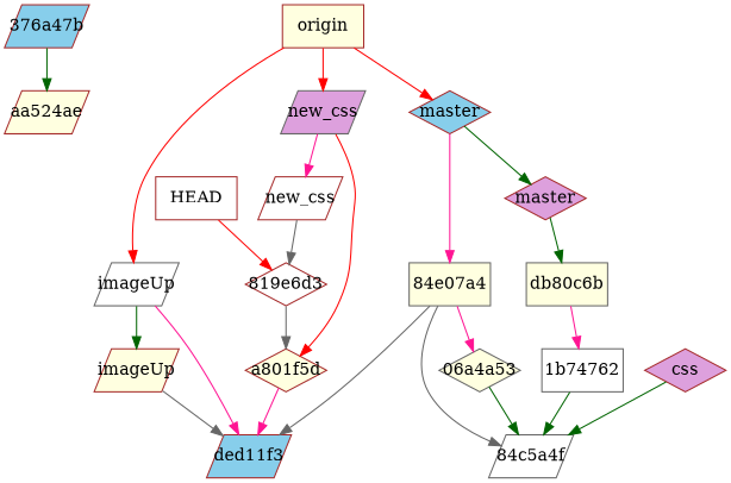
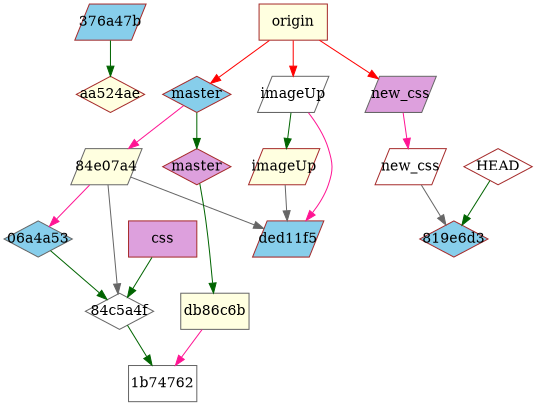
  digraph {
    node [color=brown fillcolor=lightyellow fixedsize=true shape=parallelogram style=filled]
    edge [color=darkgreen]
    n1 [fillcolor=skyblue label="376a47b" width=0.95]
-   n2 [label=aa524ae width=0.95]
-   n3 [color=gray40 label="06a4a53" shape=diamond width=0.95]
-   n4 [color=gray40 fillcolor=white label="84c5a4f" width=0.95]
+   n2 [label=aa524ae shape=diamond width=0.95]
+   n3 [color=gray40 fillcolor=skyblue label="06a4a53" shape=diamond width=0.95]
+   n4 [color=gray40 fillcolor=white label="84c5a4f" shape=diamond width=0.95]
    n5 [color=gray40 fillcolor=white label="1b74762" shape=box width=0.95]
-   n6 [fillcolor=white label="819e6d3" shape=diamond width=0.95]
-   n7 [label=a801f5d shape=diamond width=0.95]
-   n8 [fillcolor=skyblue label=ded11f3 width=0.95]
-   n9 [color=gray40 label="84e07a4" shape=box width=0.95]
-   n10 [color=gray40 label=db80c6b shape=box width=0.95]
-   n11 [fillcolor=plum label=css shape=diamond width=0.95]
+   n6 [fillcolor=skyblue label="819e6d3" shape=diamond width=0.95]
+   n8 [fillcolor=skyblue label=ded11f5 width=0.95]
+   n9 [color=gray40 label="84e07a4" width=0.95]
+   n10 [color=gray40 label=db86c6b shape=box width=0.95]
+   n11 [fillcolor=plum label=css shape=box width=0.95]
    n12 [label=imageUp width=0.95]
    n13 [fillcolor=plum label=master shape=diamond width=0.95]
    n14 [fillcolor=white label=new_css width=0.95]
-   n15 [fillcolor=white label=HEAD shape=box width=0.95]
+   n15 [fillcolor=white label=HEAD shape=diamond width=0.95]
    n16 [color=gray40 fillcolor=white label=imageUp width=0.95]
    n17 [fillcolor=skyblue label=master shape=diamond width=0.95]
    n18 [color=gray40 fillcolor=plum label=new_css width=0.95]
    n19 [label=origin shape=box width=0.95]
    n1 -> n2
    n3 -> n4
-   n5 -> n4
-   n6 -> n7 [color=gray40]
-   n7 -> n8 [color=deeppink]
+   n4 -> n5
    n9 -> n3 [color=deeppink]
    n9 -> n4 [color=gray40]
    n9 -> n8 [color=gray40]
    n10 -> n5 [color=deeppink]
    n11 -> n4
    n12 -> n8 [color=gray40]
    n13 -> n10
    n14 -> n6 [color=gray40]
-   n15 -> n6 [color=red]
+   n15 -> n6
    n16 -> n8 [color=deeppink]
    n16 -> n12
    n17 -> n9 [color=deeppink]
    n17 -> n13
-   n18 -> n7 [color=red]
    n18 -> n14 [color=deeppink]
    n19 -> n16 [color=red]
    n19 -> n17 [color=red]
    n19 -> n18 [color=red]
  }
